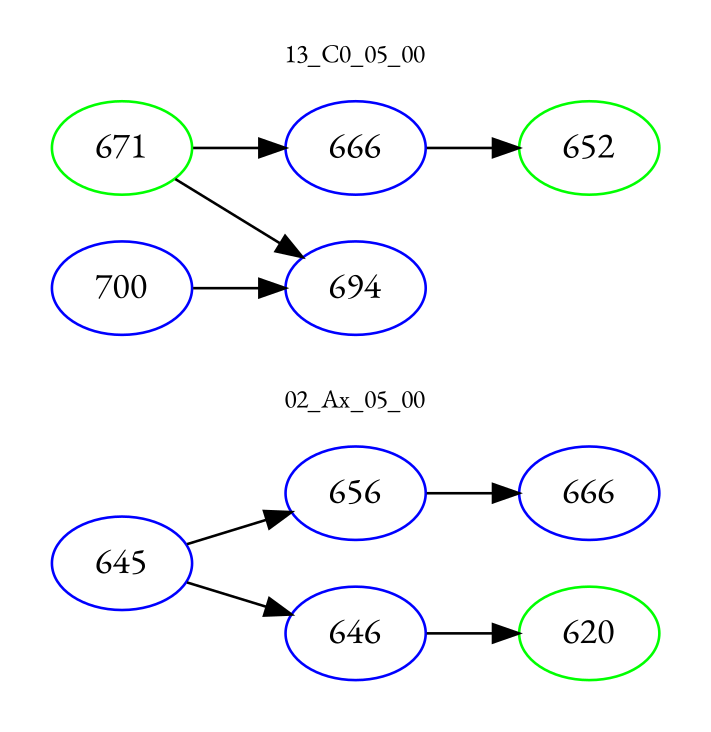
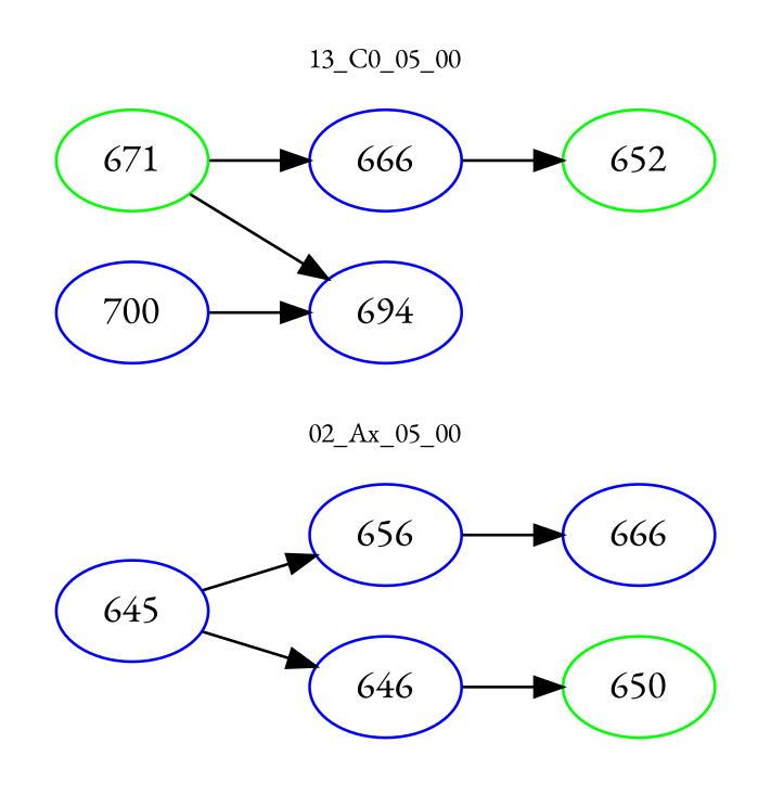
  digraph {
    fontname="EB Garamond"
    rankdir=LR
    node [color=blue fontname="EB Garamond"]
    edge [color=black fontname="EB Garamond"]
    n1 [label=645]
    n2 [label=646]
    n3 [label=656]
-   n4 [color=green label=620]
+   n4 [color=green label=650]
    n5 [label=666]
    n6 [color=green label=671]
    n7 [label=666]
    n8 [label=694]
    n9 [color=green label=652]
    n10 [label=700]
    subgraph cluster_1 {
      color=white
      fontsize=10
      label="02_Ax_05_00"
      n1
      n2
      n3
      n4
      n5
    }
    subgraph cluster_2 {
      color=white
      fontsize=10
      label="13_C0_05_00"
      n6
      n7
      n8
      n9
      n10
    }
    n1 -> n2
    n1 -> n3
    n2 -> n4
    n3 -> n5
    n6 -> n7
    n6 -> n8
    n7 -> n9
    n10 -> n8
  }
